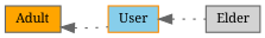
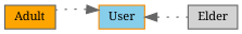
  digraph {
    fontname="Noto Serif"
    rankdir=LR
    node [color=gray40 fontname="Noto Serif" fontsize=10 shape=record style=filled]
    edge [color=gray40 dir=back fontname="Noto Serif" fontsize=10 labelfontname=Helvetica labelfontsize=10 style=dotted]
    n1 [fillcolor=orange fontcolor=black height=0.2 label=Adult width=0.4]
    n2 [fillcolor=lightgrey height=0.2 label=Elder width=0.4]
    n3 [color=darkorange fillcolor=skyblue height=0.2 label=User width=0.4]
-   n1 -> n3
+   n3 -> n1
    n3 -> n2
  }
